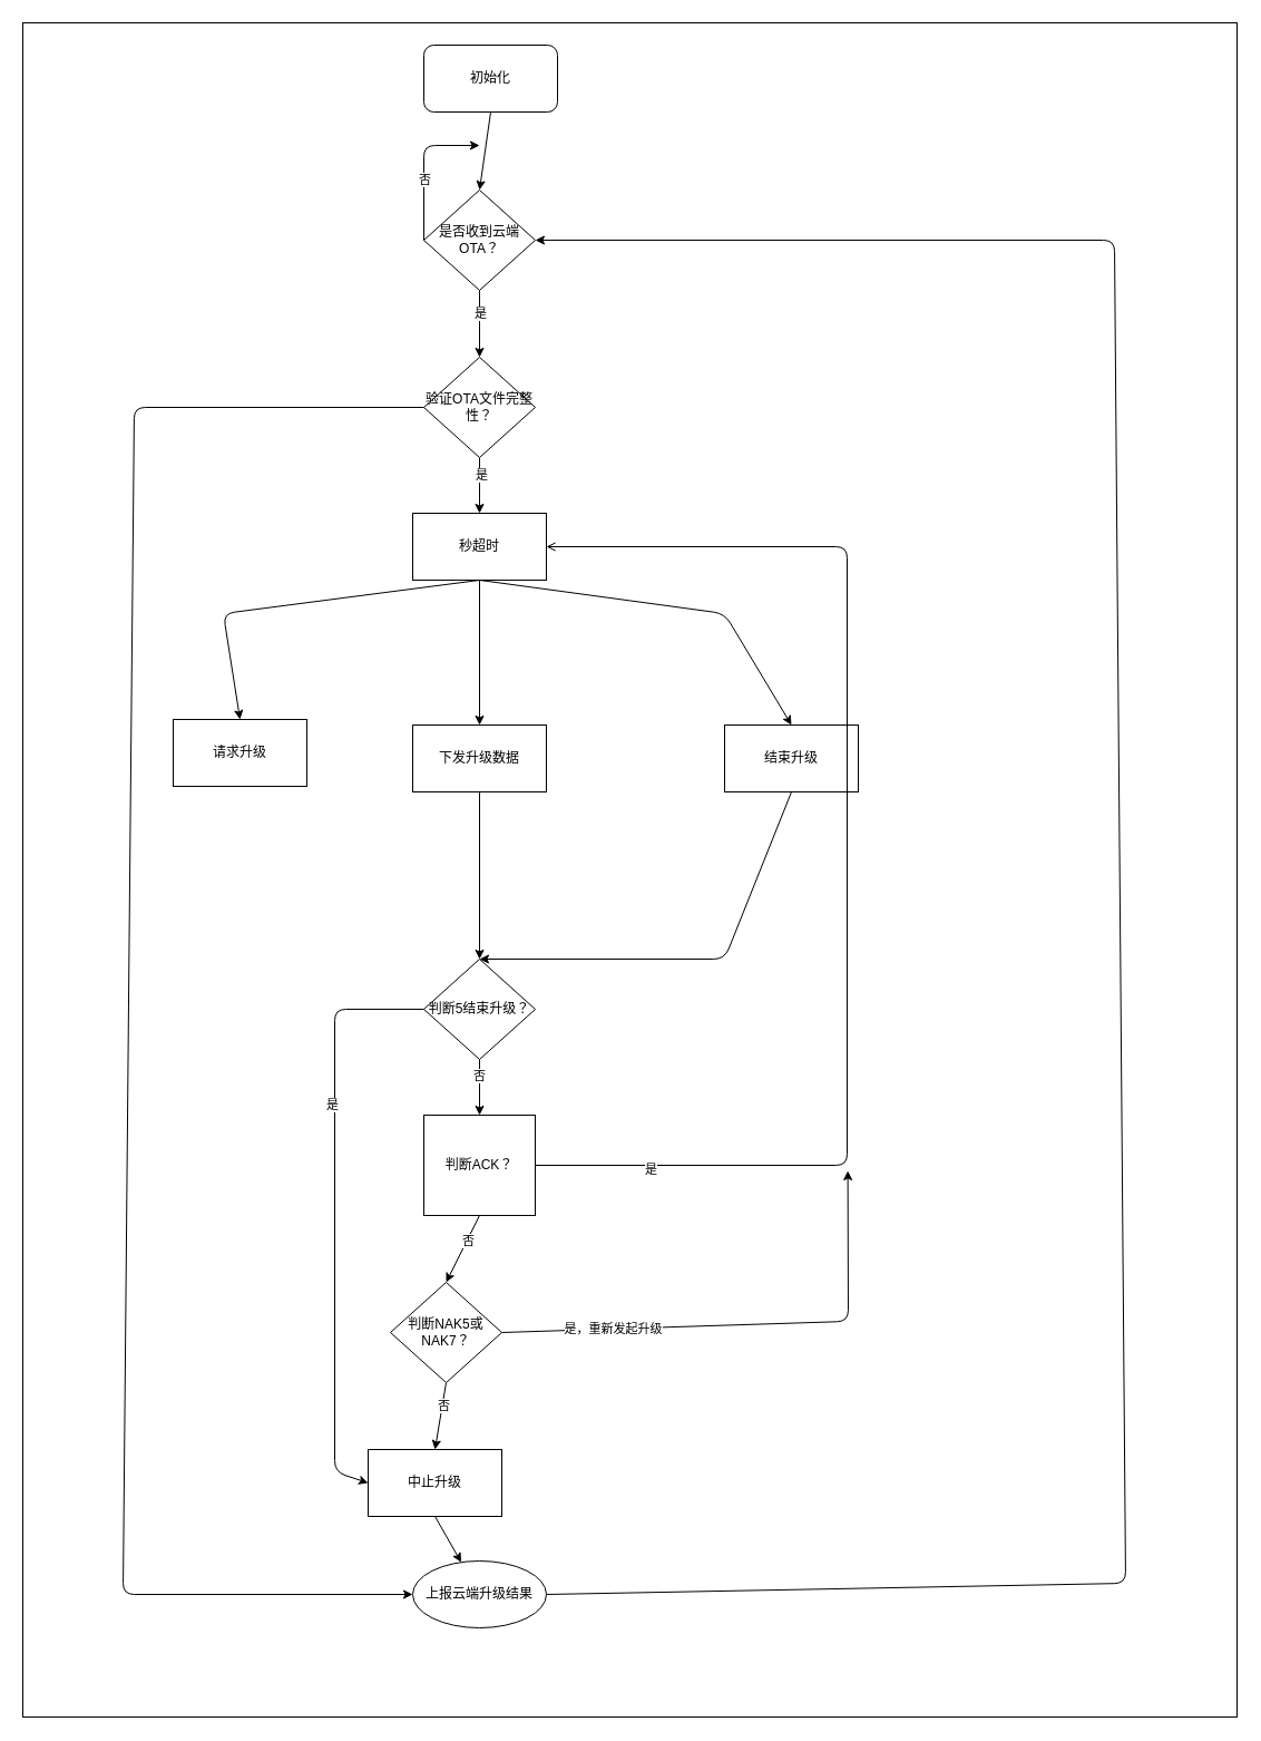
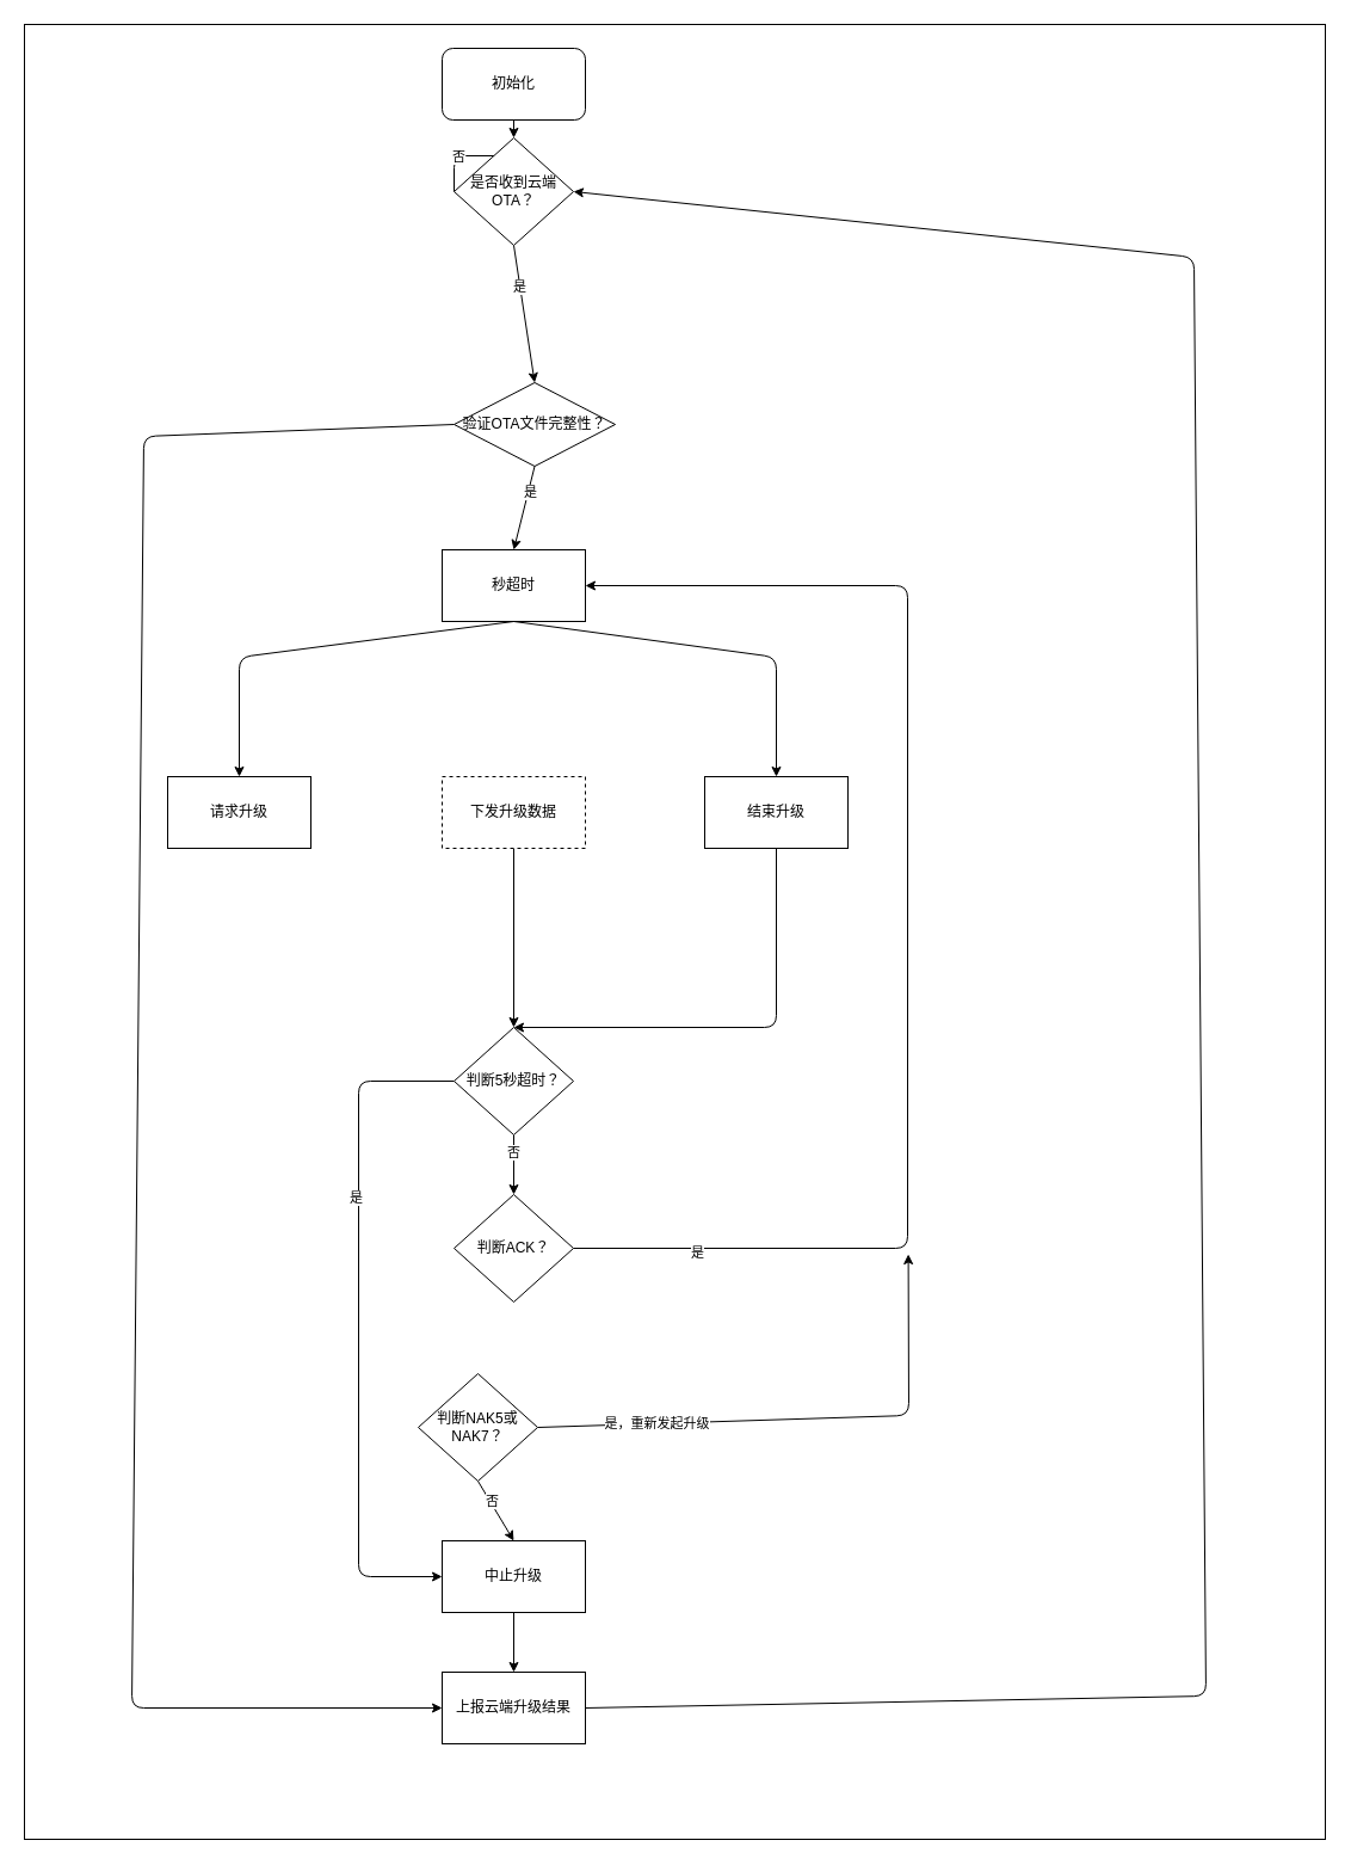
  <mxCell id="0" />
  <mxCell id="1" parent="0" />
  <mxCell id="2" value="" style="rounded=0;whiteSpace=wrap;html=1;" vertex="1" parent="1"><mxGeometry x="20" y="20" width="1090" height="1520" as="geometry" /></mxCell>
  <mxCell id="3" style="edgeStyle=none;html=1;exitX=0.5;exitY=1;exitDx=0;exitDy=0;entryX=0.5;entryY=0;entryDx=0;entryDy=0;" edge="1" parent="1" source="4" target="9"><mxGeometry relative="1" as="geometry" /></mxCell>
- <mxCell id="4" value="初始化" style="rounded=1;whiteSpace=wrap;html=1;" vertex="1" parent="1"><mxGeometry x="380" y="40" width="120" height="60" as="geometry" /></mxCell>
+ <mxCell id="4" value="初始化" style="rounded=1;whiteSpace=wrap;html=1;" vertex="1" parent="1"><mxGeometry x="370" y="40" width="120" height="60" as="geometry" /></mxCell>
  <mxCell id="5" style="edgeStyle=none;html=1;exitX=0.5;exitY=1;exitDx=0;exitDy=0;entryX=0.5;entryY=0;entryDx=0;entryDy=0;" edge="1" parent="1" source="9" target="13"><mxGeometry relative="1" as="geometry" /></mxCell>
  <mxCell id="6" value="是" style="edgeLabel;html=1;align=center;verticalAlign=middle;resizable=0;points=[];" vertex="1" connectable="0" parent="5"><mxGeometry x="-0.467" y="2" relative="1" as="geometry"><mxPoint x="-2" y="4" as="offset" /></mxGeometry></mxCell>
  <mxCell id="7" style="edgeStyle=none;html=1;exitX=0;exitY=0.5;exitDx=0;exitDy=0;" edge="1" parent="1" source="9"><mxGeometry relative="1" as="geometry"><mxPoint x="430" y="130" as="targetPoint" /><Array as="points"><mxPoint x="380" y="130" /></Array></mxGeometry></mxCell>
  <mxCell id="8" value="否" style="edgeLabel;html=1;align=center;verticalAlign=middle;resizable=0;points=[];" vertex="1" connectable="0" parent="7"><mxGeometry x="-0.185" relative="1" as="geometry"><mxPoint as="offset" /></mxGeometry></mxCell>
- <mxCell id="9" value="是否收到云端OTA？" style="rhombus;whiteSpace=wrap;html=1;" vertex="1" parent="1"><mxGeometry x="380" y="170" width="100" height="90" as="geometry" /></mxCell>
+ <mxCell id="9" value="是否收到云端OTA？" style="rhombus;whiteSpace=wrap;html=1;" vertex="1" parent="1"><mxGeometry x="380" y="115" width="100" height="90" as="geometry" /></mxCell>
  <mxCell id="10" style="edgeStyle=none;html=1;exitX=0.5;exitY=1;exitDx=0;exitDy=0;" edge="1" parent="1" source="13"><mxGeometry relative="1" as="geometry"><mxPoint x="430" y="460" as="targetPoint" /></mxGeometry></mxCell>
  <mxCell id="11" value="是" style="edgeLabel;html=1;align=center;verticalAlign=middle;resizable=0;points=[];" vertex="1" connectable="0" parent="10"><mxGeometry x="-0.4" y="1" relative="1" as="geometry"><mxPoint as="offset" /></mxGeometry></mxCell>
  <mxCell id="12" style="edgeStyle=none;html=1;exitX=0;exitY=0.5;exitDx=0;exitDy=0;entryX=0;entryY=0.5;entryDx=0;entryDy=0;" edge="1" parent="1" source="13" target="30"><mxGeometry relative="1" as="geometry"><Array as="points"><mxPoint x="120" y="365" /><mxPoint x="110" y="1430" /></Array></mxGeometry></mxCell>
- <mxCell id="13" value="验证OTA文件完整性？" style="rhombus;whiteSpace=wrap;html=1;" vertex="1" parent="1"><mxGeometry x="380" y="320" width="100" height="90" as="geometry" /></mxCell>
- <mxCell id="14" value="请求升级" style="rounded=0;whiteSpace=wrap;html=1;" vertex="1" parent="1"><mxGeometry x="155" y="645" width="120" height="60" as="geometry" /></mxCell>
- <mxCell id="15" style="edgeStyle=none;html=1;exitX=0.5;exitY=1;exitDx=0;exitDy=0;" edge="1" parent="1" source="31" target="19"><mxGeometry relative="1" as="geometry"><mxPoint x="430" y="550" as="sourcePoint" /></mxGeometry></mxCell>
+ <mxCell id="13" value="验证OTA文件完整性？" style="rhombus;whiteSpace=wrap;html=1;" vertex="1" parent="1"><mxGeometry x="380" y="320" width="135" height="70" as="geometry" /></mxCell>
+ <mxCell id="14" value="请求升级" style="rounded=0;whiteSpace=wrap;html=1;" vertex="1" parent="1"><mxGeometry x="140" y="650" width="120" height="60" as="geometry" /></mxCell>
  <mxCell id="16" style="edgeStyle=none;html=1;exitX=0.5;exitY=1;exitDx=0;exitDy=0;entryX=0.5;entryY=0;entryDx=0;entryDy=0;" edge="1" parent="1" source="31" target="14"><mxGeometry relative="1" as="geometry"><mxPoint x="430" y="550" as="sourcePoint" /><Array as="points"><mxPoint x="200" y="550" /></Array></mxGeometry></mxCell>
  <mxCell id="17" style="edgeStyle=none;html=1;exitX=0.5;exitY=1;exitDx=0;exitDy=0;entryX=0.5;entryY=0;entryDx=0;entryDy=0;" edge="1" parent="1" source="31" target="21"><mxGeometry relative="1" as="geometry"><mxPoint x="430" y="550" as="sourcePoint" /><Array as="points"><mxPoint x="650" y="550" /></Array></mxGeometry></mxCell>
  <mxCell id="18" style="edgeStyle=none;html=1;exitX=0.5;exitY=1;exitDx=0;exitDy=0;" edge="1" parent="1" source="19"><mxGeometry relative="1" as="geometry"><mxPoint x="430" y="860" as="targetPoint" /></mxGeometry></mxCell>
- <mxCell id="19" value="下发升级数据" style="rounded=0;whiteSpace=wrap;html=1;" vertex="1" parent="1"><mxGeometry x="370" y="650" width="120" height="60" as="geometry" /></mxCell>
+ <mxCell id="19" value="下发升级数据" style="rounded=0;whiteSpace=wrap;html=1;dashed=1;" vertex="1" parent="1"><mxGeometry x="370" y="650" width="120" height="60" as="geometry" /></mxCell>
  <mxCell id="20" style="edgeStyle=none;html=1;exitX=0.5;exitY=1;exitDx=0;exitDy=0;entryX=0.5;entryY=0;entryDx=0;entryDy=0;" edge="1" parent="1" source="21" target="26"><mxGeometry relative="1" as="geometry"><Array as="points"><mxPoint x="650" y="860" /></Array></mxGeometry></mxCell>
- <mxCell id="21" value="结束升级" style="rounded=0;whiteSpace=wrap;html=1;" vertex="1" parent="1"><mxGeometry x="650" y="650" width="120" height="60" as="geometry" /></mxCell>
+ <mxCell id="21" value="结束升级" style="rounded=0;whiteSpace=wrap;html=1;" vertex="1" parent="1"><mxGeometry x="590" y="650" width="120" height="60" as="geometry" /></mxCell>
  <mxCell id="22" style="edgeStyle=none;html=1;exitX=0.5;exitY=1;exitDx=0;exitDy=0;entryX=0.5;entryY=0;entryDx=0;entryDy=0;" edge="1" parent="1" source="26" target="36"><mxGeometry relative="1" as="geometry" /></mxCell>
  <mxCell id="23" value="否" style="edgeLabel;html=1;align=center;verticalAlign=middle;resizable=0;points=[];" vertex="1" connectable="0" parent="22"><mxGeometry x="-0.44" y="-1" relative="1" as="geometry"><mxPoint as="offset" /></mxGeometry></mxCell>
  <mxCell id="24" style="edgeStyle=none;html=1;exitX=0;exitY=0.5;exitDx=0;exitDy=0;entryX=0;entryY=0.5;entryDx=0;entryDy=0;" edge="1" parent="1" source="26" target="28"><mxGeometry relative="1" as="geometry"><Array as="points"><mxPoint x="300" y="905" /><mxPoint x="300" y="1320" /></Array></mxGeometry></mxCell>
  <mxCell id="25" value="是" style="edgeLabel;html=1;align=center;verticalAlign=middle;resizable=0;points=[];" vertex="1" connectable="0" parent="24"><mxGeometry x="-0.373" y="-3" relative="1" as="geometry"><mxPoint as="offset" /></mxGeometry></mxCell>
- <mxCell id="26" value="判断5结束升级？" style="rhombus;whiteSpace=wrap;html=1;" vertex="1" parent="1"><mxGeometry x="380" y="860" width="100" height="90" as="geometry" /></mxCell>
+ <mxCell id="26" value="判断5秒超时？" style="rhombus;whiteSpace=wrap;html=1;" vertex="1" parent="1"><mxGeometry x="380" y="860" width="100" height="90" as="geometry" /></mxCell>
  <mxCell id="27" style="edgeStyle=none;html=1;exitX=0.5;exitY=1;exitDx=0;exitDy=0;" edge="1" parent="1" source="28" target="30"><mxGeometry relative="1" as="geometry" /></mxCell>
- <mxCell id="28" value="中止升级" style="rounded=0;whiteSpace=wrap;html=1;" vertex="1" parent="1"><mxGeometry x="330" y="1300" width="120" height="60" as="geometry" /></mxCell>
+ <mxCell id="28" value="中止升级" style="rounded=0;whiteSpace=wrap;html=1;" vertex="1" parent="1"><mxGeometry x="370" y="1290" width="120" height="60" as="geometry" /></mxCell>
  <mxCell id="29" style="edgeStyle=none;html=1;exitX=1;exitY=0.5;exitDx=0;exitDy=0;entryX=1;entryY=0.5;entryDx=0;entryDy=0;" edge="1" parent="1" source="30" target="9"><mxGeometry relative="1" as="geometry"><Array as="points"><mxPoint x="1010" y="1420" /><mxPoint x="1000" y="215" /></Array></mxGeometry></mxCell>
- <mxCell id="30" value="上报云端升级结果" style="ellipse;whiteSpace=wrap;html=1;" vertex="1" parent="1"><mxGeometry x="370" y="1400" width="120" height="60" as="geometry" /></mxCell>
+ <mxCell id="30" value="上报云端升级结果" style="rounded=0;whiteSpace=wrap;html=1;" vertex="1" parent="1"><mxGeometry x="370" y="1400" width="120" height="60" as="geometry" /></mxCell>
  <mxCell id="31" value="秒超时" style="rounded=0;whiteSpace=wrap;html=1;" vertex="1" parent="1"><mxGeometry x="370" y="460" width="120" height="60" as="geometry" /></mxCell>
- <mxCell id="32" style="edgeStyle=none;html=1;exitX=1;exitY=0.5;exitDx=0;exitDy=0;entryX=1;entryY=0.5;entryDx=0;entryDy=0;endArrow=open;" edge="1" parent="1" source="36" target="31"><mxGeometry relative="1" as="geometry"><Array as="points"><mxPoint x="760" y="1045" /><mxPoint x="760" y="490" /></Array></mxGeometry></mxCell>
+ <mxCell id="32" style="edgeStyle=none;html=1;exitX=1;exitY=0.5;exitDx=0;exitDy=0;entryX=1;entryY=0.5;entryDx=0;entryDy=0;" edge="1" parent="1" source="36" target="31"><mxGeometry relative="1" as="geometry"><Array as="points"><mxPoint x="760" y="1045" /><mxPoint x="760" y="490" /></Array></mxGeometry></mxCell>
  <mxCell id="33" value="是" style="edgeLabel;html=1;align=center;verticalAlign=middle;resizable=0;points=[];" vertex="1" connectable="0" parent="32"><mxGeometry x="-0.814" y="-3" relative="1" as="geometry"><mxPoint as="offset" /></mxGeometry></mxCell>
- <mxCell id="34" style="edgeStyle=none;html=1;exitX=0.5;exitY=1;exitDx=0;exitDy=0;entryX=0.5;entryY=0;entryDx=0;entryDy=0;" edge="1" parent="1" source="36" target="41"><mxGeometry relative="1" as="geometry" /></mxCell>
- <mxCell id="35" value="否" style="edgeLabel;html=1;align=center;verticalAlign=middle;resizable=0;points=[];" vertex="1" connectable="0" parent="34"><mxGeometry x="-0.253" y="1" relative="1" as="geometry"><mxPoint as="offset" /></mxGeometry></mxCell>
- <mxCell id="36" value="判断ACK？" style="whiteSpace=wrap;html=1;rounded=0;" vertex="1" parent="1"><mxGeometry x="380" y="1000" width="100" height="90" as="geometry" /></mxCell>
+ <mxCell id="36" value="判断ACK？" style="rhombus;whiteSpace=wrap;html=1;" vertex="1" parent="1"><mxGeometry x="380" y="1000" width="100" height="90" as="geometry" /></mxCell>
  <mxCell id="37" style="edgeStyle=none;html=1;exitX=1;exitY=0.5;exitDx=0;exitDy=0;" edge="1" parent="1" source="41"><mxGeometry relative="1" as="geometry"><mxPoint x="760.606" y="1050" as="targetPoint" /><Array as="points"><mxPoint x="761" y="1185" /></Array></mxGeometry></mxCell>
  <mxCell id="38" value="是，重新发起升级" style="edgeLabel;html=1;align=center;verticalAlign=middle;resizable=0;points=[];" vertex="1" connectable="0" parent="37"><mxGeometry x="-0.553" relative="1" as="geometry"><mxPoint as="offset" /></mxGeometry></mxCell>
  <mxCell id="39" style="edgeStyle=none;html=1;exitX=0.5;exitY=1;exitDx=0;exitDy=0;entryX=0.5;entryY=0;entryDx=0;entryDy=0;" edge="1" parent="1" source="41" target="28"><mxGeometry relative="1" as="geometry" /></mxCell>
  <mxCell id="40" value="否" style="edgeLabel;html=1;align=center;verticalAlign=middle;resizable=0;points=[];" vertex="1" connectable="0" parent="39"><mxGeometry x="-0.297" y="1" relative="1" as="geometry"><mxPoint as="offset" /></mxGeometry></mxCell>
  <mxCell id="41" value="判断NAK5或NAK7？" style="rhombus;whiteSpace=wrap;html=1;" vertex="1" parent="1"><mxGeometry x="350" y="1150" width="100" height="90" as="geometry" /></mxCell>
